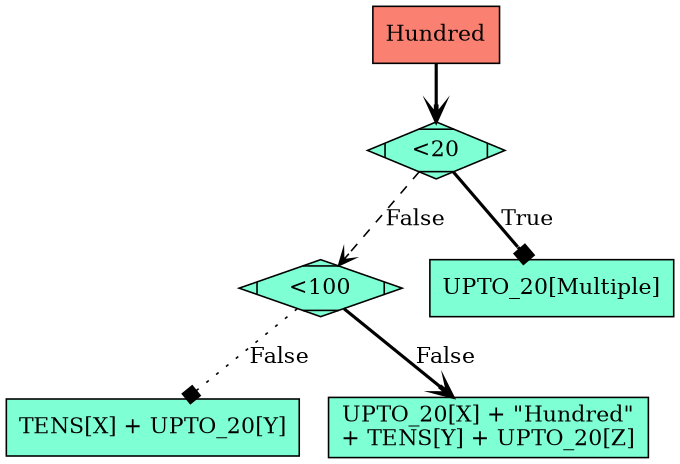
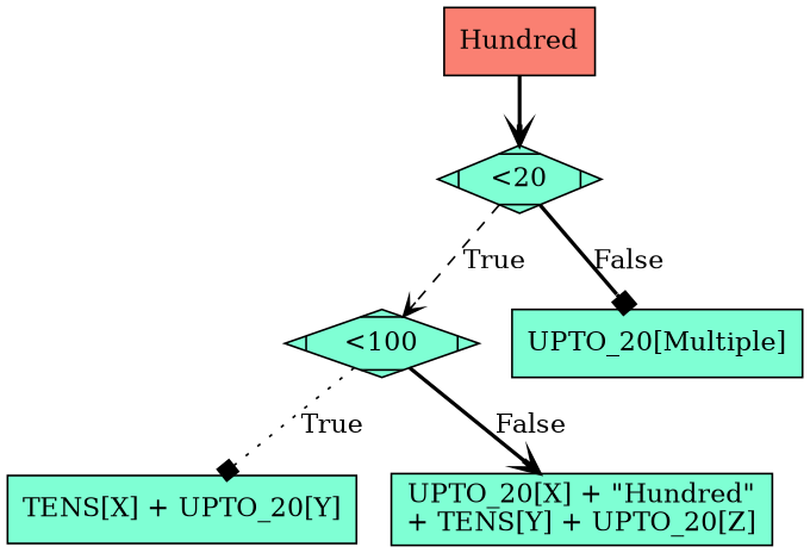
  digraph {
    node [color=black fillcolor=aquamarine shape=box style=filled]
    edge [arrowhead=vee style=bold]
    n1 [fillcolor=salmon label=Hundred]
    n2 [label="<20" shape=Mdiamond]
    n3 [label="<100" shape=Mdiamond]
    n4 [label="UPTO_20[Multiple]"]
    n5 [label="TENS[X] + UPTO_20[Y]"]
    n6 [label="UPTO_20[X] + \"Hundred\"\n+ TENS[Y] + UPTO_20[Z]"]
    n1 -> n2
-   n2 -> n3 [label=False style=dashed]
-   n2 -> n4 [arrowhead=box label=True]
-   n3 -> n5 [arrowhead=box label=False style=dotted]
+   n2 -> n3 [label=True style=dashed]
+   n2 -> n4 [arrowhead=box label=False]
+   n3 -> n5 [arrowhead=box label=True style=dotted]
    n3 -> n6 [label=False]
  }
